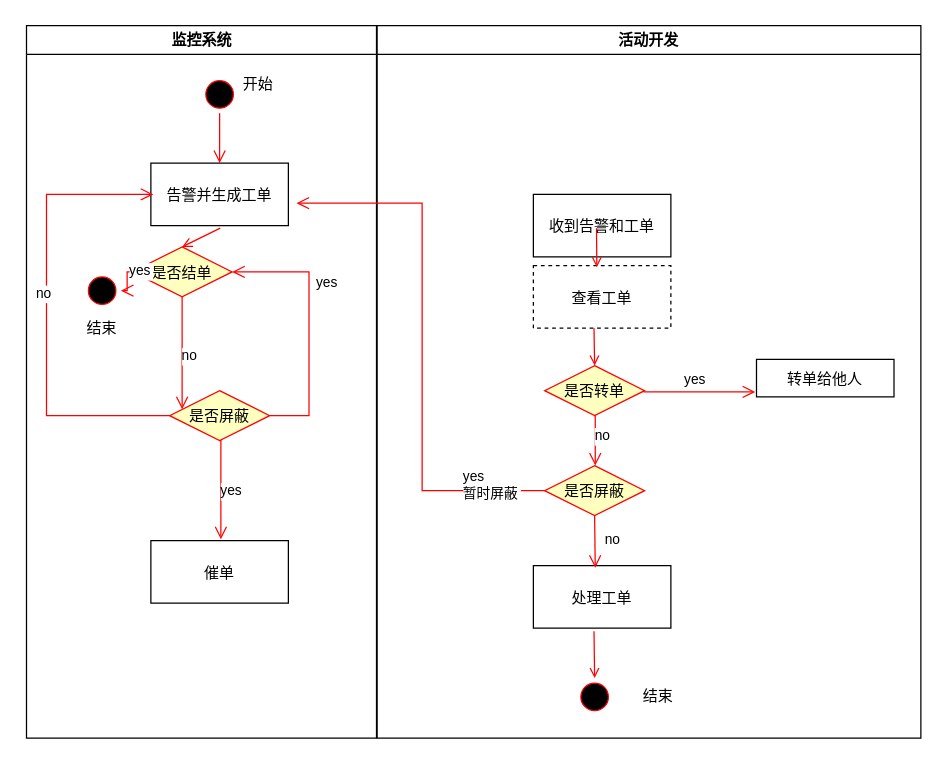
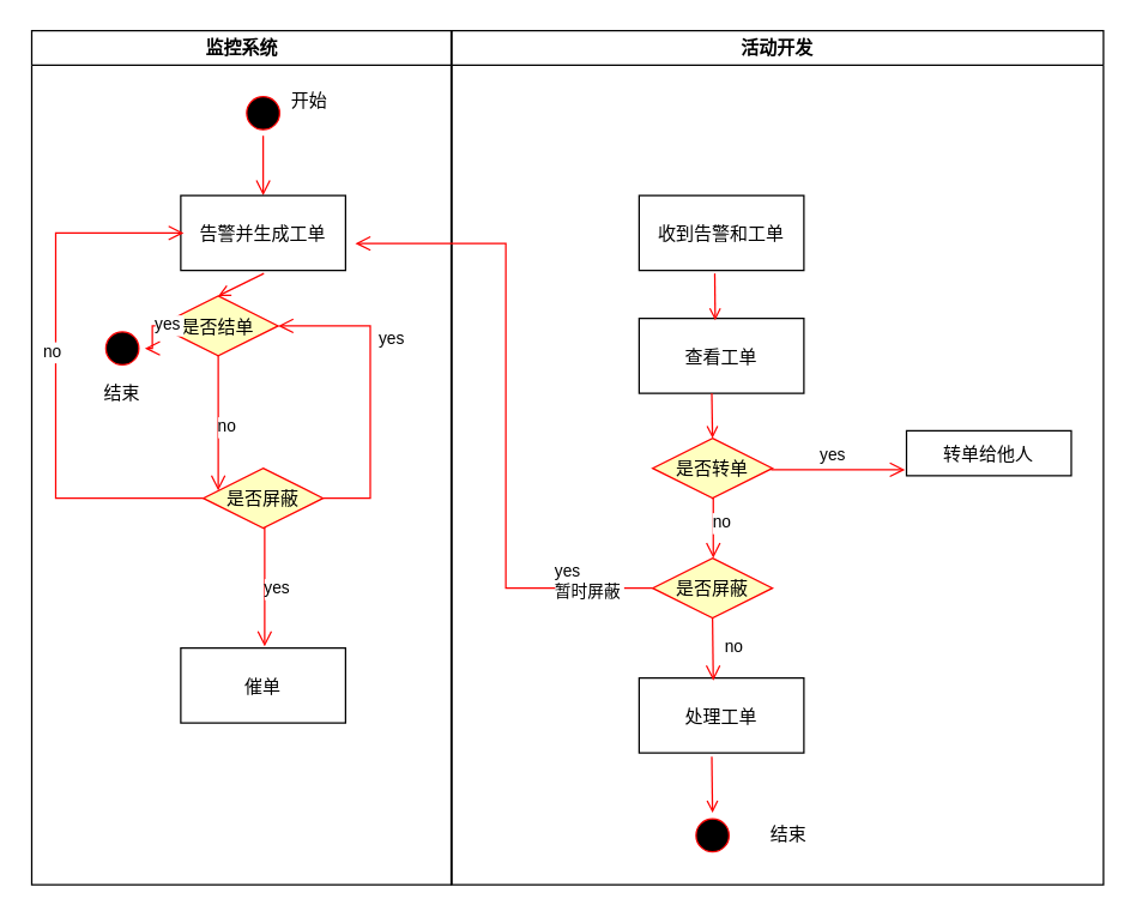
  <mxCell id="0" />
  <mxCell id="1" parent="0" />
  <mxCell id="2" value="监控系统" style="swimlane;whiteSpace=wrap;startSize=23;" parent="1" vertex="1"><mxGeometry x="20.5" y="20" width="280" height="570" as="geometry" /></mxCell>
  <mxCell id="3" value="" style="ellipse;shape=startState;fillColor=#000000;strokeColor=#ff0000;" parent="2" vertex="1"><mxGeometry x="139.5" y="40" width="30" height="30" as="geometry" /></mxCell>
  <mxCell id="4" value="" style="edgeStyle=elbowEdgeStyle;elbow=horizontal;verticalAlign=bottom;endArrow=open;endSize=8;strokeColor=#FF0000;endFill=1;rounded=0" parent="2" source="3" target="5" edge="1"><mxGeometry x="139.5" y="40" as="geometry"><mxPoint x="154.5" y="110" as="targetPoint" /></mxGeometry></mxCell>
  <mxCell id="5" value="告警并生成工单" style="" parent="2" vertex="1"><mxGeometry x="99.5" y="110" width="110" height="50" as="geometry" /></mxCell>
  <mxCell id="6" value="" style="endArrow=open;strokeColor=#FF0000;endFill=1;rounded=0;entryX=0.5;entryY=0;entryDx=0;entryDy=0;" parent="2" target="8" edge="1"><mxGeometry relative="1" as="geometry"><mxPoint x="155" y="162" as="sourcePoint" /><mxPoint x="155" y="220" as="targetPoint" /></mxGeometry></mxCell>
  <mxCell id="7" value="催单" style="" parent="2" vertex="1"><mxGeometry x="99.5" y="412" width="110" height="50" as="geometry" /></mxCell>
  <mxCell id="8" value="是否结单" style="rhombus;fillColor=#ffffc0;strokeColor=#ff0000;" vertex="1" parent="2"><mxGeometry x="84.5" y="177" width="80" height="40" as="geometry" /></mxCell>
  <mxCell id="9" value="" style="ellipse;shape=startState;fillColor=#000000;strokeColor=#ff0000;" parent="2" vertex="1"><mxGeometry x="45.5" y="197" width="30" height="30" as="geometry" /></mxCell>
  <mxCell id="10" value="yes" style="edgeStyle=elbowEdgeStyle;elbow=horizontal;align=left;verticalAlign=bottom;endArrow=open;endSize=8;strokeColor=#FF0000;endFill=1;rounded=0;" parent="2" source="8" target="9" edge="1"><mxGeometry x="-0.026" relative="1" as="geometry"><mxPoint x="95.5" y="305" as="targetPoint" /><Array as="points" /><mxPoint as="offset" /></mxGeometry></mxCell>
  <mxCell id="11" value="是否屏蔽" style="rhombus;fillColor=#ffffc0;strokeColor=#ff0000;" vertex="1" parent="2"><mxGeometry x="114.5" y="292" width="80" height="40" as="geometry" /></mxCell>
  <mxCell id="12" value="yes" style="edgeStyle=elbowEdgeStyle;elbow=horizontal;align=left;verticalAlign=bottom;endArrow=open;endSize=8;strokeColor=#FF0000;endFill=1;rounded=0;" edge="1" parent="2" source="11" target="8"><mxGeometry x="0.245" y="-3" relative="1" as="geometry"><mxPoint x="245.5" y="202" as="targetPoint" /><Array as="points"><mxPoint x="226" y="252" /></Array><mxPoint x="84.5" y="312" as="sourcePoint" /><mxPoint x="1" as="offset" /></mxGeometry></mxCell>
  <mxCell id="13" value="no" style="edgeStyle=elbowEdgeStyle;elbow=horizontal;align=left;verticalAlign=bottom;endArrow=open;endSize=8;strokeColor=#FF0000;endFill=1;rounded=0;exitX=0.5;exitY=1;exitDx=0;exitDy=0;" edge="1" parent="2" source="8" target="11"><mxGeometry x="0.245" y="-3" relative="1" as="geometry"><mxPoint x="55.5" y="222" as="targetPoint" /><Array as="points" /><mxPoint x="124.5" y="222" as="sourcePoint" /><mxPoint x="1" as="offset" /></mxGeometry></mxCell>
  <mxCell id="14" value="yes" style="edgeStyle=elbowEdgeStyle;elbow=horizontal;align=left;verticalAlign=bottom;endArrow=open;endSize=8;strokeColor=#FF0000;endFill=1;rounded=0;exitX=0.5;exitY=1;exitDx=0;exitDy=0;entryX=0.505;entryY=-0.02;entryDx=0;entryDy=0;entryPerimeter=0;" edge="1" parent="2" source="11" target="7"><mxGeometry x="0.245" y="-3" relative="1" as="geometry"><mxPoint x="155.5" y="402" as="targetPoint" /><Array as="points"><mxPoint x="155.5" y="362" /></Array><mxPoint x="124.5" y="222" as="sourcePoint" /><mxPoint x="1" as="offset" /></mxGeometry></mxCell>
  <mxCell id="15" value="no" style="edgeStyle=elbowEdgeStyle;elbow=horizontal;align=left;verticalAlign=bottom;endArrow=open;endSize=8;strokeColor=#FF0000;endFill=1;rounded=0;exitX=0;exitY=0.5;exitDx=0;exitDy=0;entryX=0.018;entryY=0.5;entryDx=0;entryDy=0;entryPerimeter=0;" edge="1" parent="2" source="11" target="5"><mxGeometry x="0.044" y="11" relative="1" as="geometry"><mxPoint x="-94.5" y="102" as="targetPoint" /><Array as="points"><mxPoint x="16" y="222" /></Array><mxPoint x="164.5" y="242" as="sourcePoint" /><mxPoint x="1" y="1" as="offset" /></mxGeometry></mxCell>
  <mxCell id="16" value="开始" style="text;html=1;strokeColor=none;fillColor=none;align=center;verticalAlign=middle;whiteSpace=wrap;rounded=0;" vertex="1" parent="2"><mxGeometry x="155.5" y="32" width="60" height="30" as="geometry" /></mxCell>
  <mxCell id="17" value="结束" style="text;html=1;strokeColor=none;fillColor=none;align=center;verticalAlign=middle;whiteSpace=wrap;rounded=0;" vertex="1" parent="2"><mxGeometry x="30.5" y="227" width="60" height="30" as="geometry" /></mxCell>
  <mxCell id="18" value="活动开发" style="swimlane;whiteSpace=wrap" parent="1" vertex="1"><mxGeometry x="301" y="20" width="435" height="570" as="geometry"><mxRectangle x="445" y="128" width="90" height="30" as="alternateBounds" /></mxGeometry></mxCell>
- <mxCell id="19" value="收到告警和工单" style="" parent="18" vertex="1"><mxGeometry x="125" y="135" width="110" height="50" as="geometry" /></mxCell>
- <mxCell id="20" value="查看工单" style="dashed=1;" parent="18" vertex="1"><mxGeometry x="125" y="192" width="110" height="50" as="geometry" /></mxCell>
+ <mxCell id="19" value="收到告警和工单" style="" parent="18" vertex="1"><mxGeometry x="125" y="110" width="110" height="50" as="geometry" /></mxCell>
+ <mxCell id="20" value="查看工单" style="" parent="18" vertex="1"><mxGeometry x="125" y="192" width="110" height="50" as="geometry" /></mxCell>
  <mxCell id="21" value="" style="endArrow=open;strokeColor=#FF0000;endFill=1;rounded=0;entryX=0.498;entryY=0.028;entryDx=0;entryDy=0;entryPerimeter=0;" edge="1" parent="18"><mxGeometry relative="1" as="geometry"><mxPoint x="175.5" y="162" as="sourcePoint" /><mxPoint x="175.78" y="193.4" as="targetPoint" /></mxGeometry></mxCell>
  <mxCell id="22" value="" style="endArrow=open;strokeColor=#FF0000;endFill=1;rounded=0;entryX=0.5;entryY=0;entryDx=0;entryDy=0;" edge="1" parent="18" target="25"><mxGeometry relative="1" as="geometry"><mxPoint x="173.5" y="242" as="sourcePoint" /><mxPoint x="176" y="282" as="targetPoint" /></mxGeometry></mxCell>
  <mxCell id="23" value="处理工单" style="" vertex="1" parent="18"><mxGeometry x="125" y="432" width="110" height="50" as="geometry" /></mxCell>
  <mxCell id="24" value="yes&#10;暂时屏蔽" style="edgeStyle=elbowEdgeStyle;elbow=horizontal;align=left;verticalAlign=bottom;endArrow=open;endSize=8;strokeColor=#FF0000;endFill=1;rounded=0;exitX=0;exitY=0.5;exitDx=0;exitDy=0;" edge="1" parent="18" source="26"><mxGeometry x="-0.689" y="11" relative="1" as="geometry"><mxPoint x="-64.5" y="142" as="targetPoint" /><Array as="points"><mxPoint x="36" y="222" /></Array><mxPoint x="85" y="372" as="sourcePoint" /><mxPoint as="offset" /></mxGeometry></mxCell>
  <mxCell id="25" value="是否转单" style="rhombus;fillColor=#ffffc0;strokeColor=#ff0000;" vertex="1" parent="18"><mxGeometry x="134" y="272" width="80" height="40" as="geometry" /></mxCell>
  <mxCell id="26" value="是否屏蔽" style="rhombus;fillColor=#ffffc0;strokeColor=#ff0000;" vertex="1" parent="18"><mxGeometry x="134" y="352" width="80" height="40" as="geometry" /></mxCell>
  <mxCell id="27" value="no" style="edgeStyle=elbowEdgeStyle;elbow=horizontal;align=left;verticalAlign=bottom;endArrow=open;endSize=8;strokeColor=#FF0000;endFill=1;rounded=0;exitX=0.5;exitY=1;exitDx=0;exitDy=0;entryX=0.5;entryY=0;entryDx=0;entryDy=0;" edge="1" parent="18" target="26"><mxGeometry x="0.245" y="-3" relative="1" as="geometry"><mxPoint x="174.05" y="391" as="targetPoint" /><Array as="points"><mxPoint x="174.5" y="342" /></Array><mxPoint x="173.5" y="312" as="sourcePoint" /><mxPoint x="1" as="offset" /></mxGeometry></mxCell>
  <mxCell id="28" value="no" style="edgeStyle=elbowEdgeStyle;elbow=horizontal;align=left;verticalAlign=bottom;endArrow=open;endSize=8;strokeColor=#FF0000;endFill=1;rounded=0;exitX=0.5;exitY=1;exitDx=0;exitDy=0;entryX=0.448;entryY=0.036;entryDx=0;entryDy=0;entryPerimeter=0;" edge="1" parent="18" source="26" target="23"><mxGeometry x="0.308" y="6" relative="1" as="geometry"><mxPoint x="174.5" y="472" as="targetPoint" /><Array as="points"><mxPoint x="174.5" y="432" /></Array><mxPoint x="243.5" y="372" as="sourcePoint" /><mxPoint y="1" as="offset" /></mxGeometry></mxCell>
  <mxCell id="29" value="转单给他人" style="" vertex="1" parent="18"><mxGeometry x="303.5" y="267" width="110" height="30" as="geometry" /></mxCell>
  <mxCell id="30" value="yes" style="edgeStyle=elbowEdgeStyle;elbow=horizontal;align=left;verticalAlign=bottom;endArrow=open;endSize=8;strokeColor=#FF0000;endFill=1;rounded=0;exitX=1;exitY=0.5;exitDx=0;exitDy=0;" edge="1" parent="18"><mxGeometry x="-0.318" y="1" relative="1" as="geometry"><mxPoint x="302.5" y="293" as="targetPoint" /><Array as="points"><mxPoint x="262.5" y="303" /></Array><mxPoint x="213" y="293" as="sourcePoint" /><mxPoint as="offset" /></mxGeometry></mxCell>
  <mxCell id="31" value="" style="ellipse;shape=startState;fillColor=#000000;strokeColor=#ff0000;" vertex="1" parent="18"><mxGeometry x="159" y="522" width="30" height="30" as="geometry" /></mxCell>
  <mxCell id="32" value="" style="endArrow=open;strokeColor=#FF0000;endFill=1;rounded=0;exitX=0.441;exitY=1.049;exitDx=0;exitDy=0;exitPerimeter=0;" edge="1" parent="18" source="23" target="31"><mxGeometry relative="1" as="geometry"><mxPoint x="475" y="522.4" as="sourcePoint" /><mxPoint x="667.04" y="232.0" as="targetPoint" /><Array as="points" /></mxGeometry></mxCell>
  <mxCell id="33" value="结束" style="text;html=1;strokeColor=none;fillColor=none;align=center;verticalAlign=middle;whiteSpace=wrap;rounded=0;" vertex="1" parent="18"><mxGeometry x="195" y="522" width="60" height="30" as="geometry" /></mxCell>
